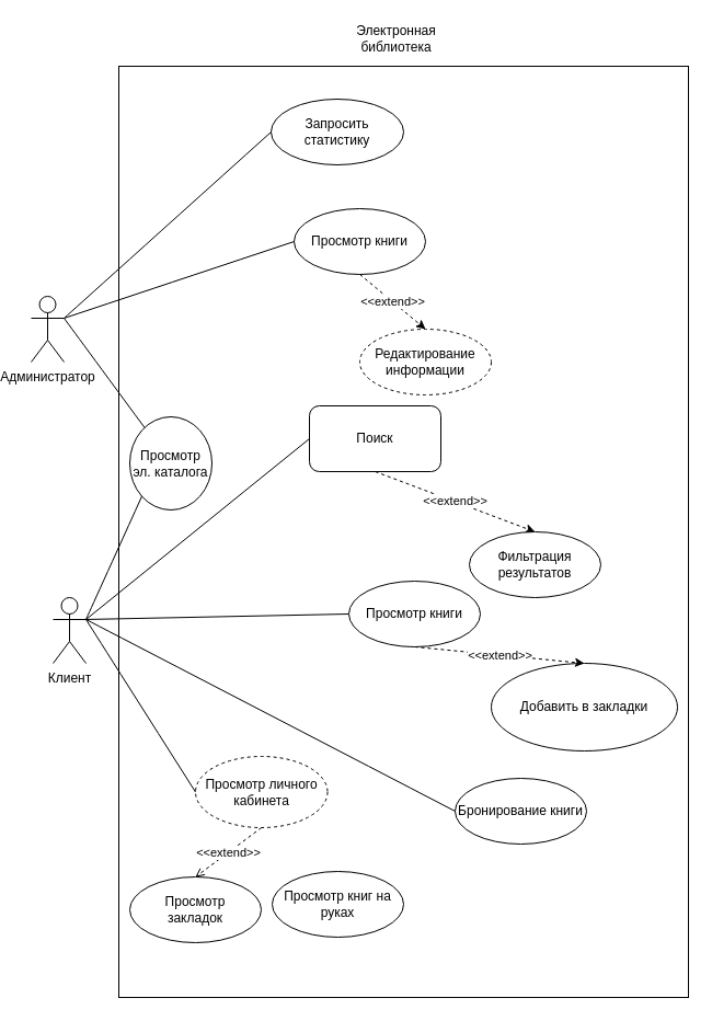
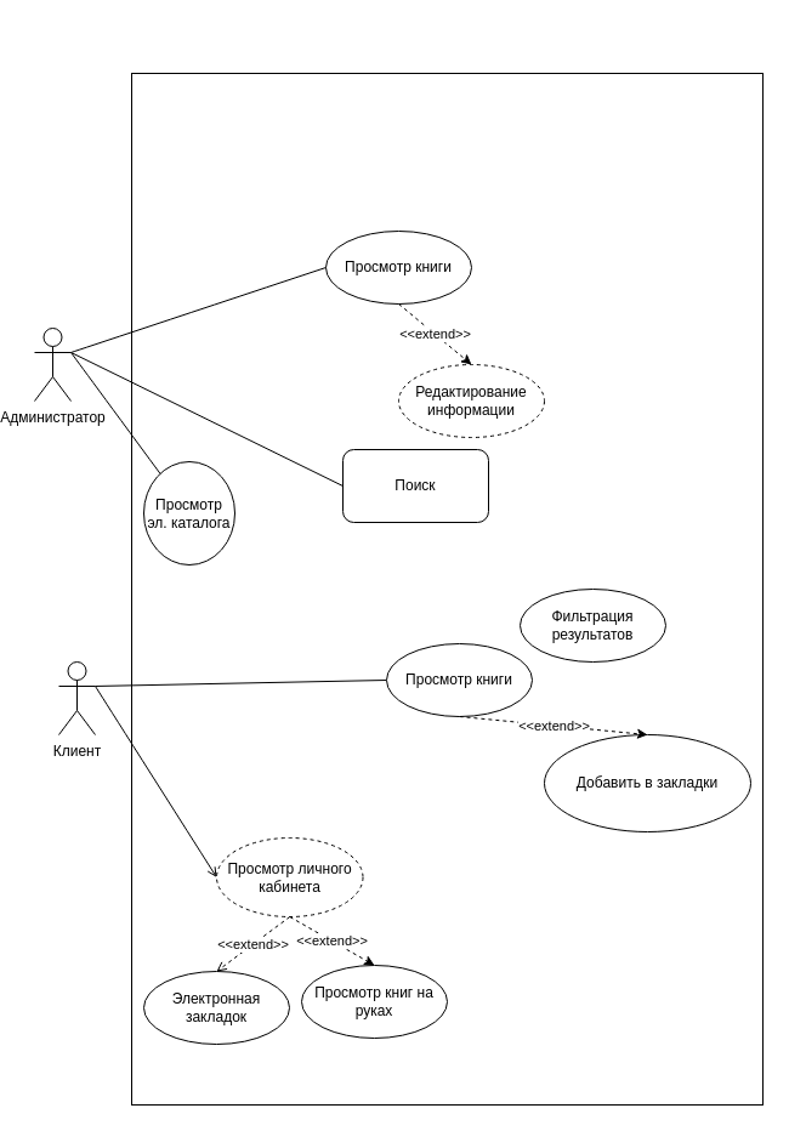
  <mxCell id="0" />
  <mxCell id="1" parent="0" />
  <mxCell id="2" value="" style="rounded=0;whiteSpace=wrap;html=1;fillColor=none;" parent="1" vertex="1"><mxGeometry x="100" y="60" width="520" height="850" as="geometry" /></mxCell>
- <mxCell id="3" value="Электронная библиотека" style="text;html=1;strokeColor=none;fillColor=none;align=center;verticalAlign=middle;whiteSpace=wrap;rounded=0;shadow=0;glass=0;sketch=0;strokeWidth=1;movable=1;resizable=1;rotatable=1;deletable=1;editable=1;connectable=1;locked=0;" parent="1" vertex="1"><mxGeometry x="300" y="20" width="107" height="30" as="geometry" /></mxCell>
  <mxCell id="4" style="rounded=0;orthogonalLoop=1;jettySize=auto;html=1;exitX=1;exitY=0.333;exitDx=0;exitDy=0;exitPerimeter=0;entryX=0;entryY=0.5;entryDx=0;entryDy=0;endArrow=none;endFill=0;" parent="1" source="6" target="13" edge="1"><mxGeometry relative="1" as="geometry" /></mxCell>
  <mxCell id="5" value="Администратор" style="shape=umlActor;verticalLabelPosition=bottom;verticalAlign=top;html=1;outlineConnect=0;shadow=0;glass=0;sketch=0;strokeColor=default;strokeWidth=1;fillColor=default;gradientColor=none;" parent="1" vertex="1"><mxGeometry x="20" y="270" width="30" height="60" as="geometry" /></mxCell>
  <mxCell id="6" value="Клиент" style="shape=umlActor;verticalLabelPosition=bottom;verticalAlign=top;html=1;outlineConnect=0;shadow=0;glass=0;sketch=0;strokeColor=default;strokeWidth=1;fillColor=default;gradientColor=none;" parent="1" vertex="1"><mxGeometry x="40" y="545" width="30" height="60" as="geometry" /></mxCell>
  <mxCell id="7" value="Просмотр личного кабинета" style="ellipse;whiteSpace=wrap;html=1;shadow=0;glass=0;sketch=0;strokeColor=default;strokeWidth=1;fillColor=default;gradientColor=none;dashed=1;" parent="1" vertex="1"><mxGeometry x="170" y="690" width="120.5" height="65" as="geometry" /></mxCell>
- <mxCell id="8" value="Запросить статистику" style="ellipse;whiteSpace=wrap;html=1;shadow=0;glass=0;sketch=0;strokeColor=default;strokeWidth=1;fillColor=default;gradientColor=none;" parent="1" vertex="1"><mxGeometry x="239" y="90" width="121" height="60" as="geometry" /></mxCell>
- <mxCell id="9" value="" style="endArrow=none;html=1;strokeWidth=1;curved=1;exitX=1;exitY=0.333;exitDx=0;exitDy=0;exitPerimeter=0;entryX=0;entryY=0.5;entryDx=0;entryDy=0;" parent="1" source="5" target="8" edge="1"><mxGeometry width="50" height="50" relative="1" as="geometry"><mxPoint x="120" y="320" as="sourcePoint" /><mxPoint x="160" y="320" as="targetPoint" /></mxGeometry></mxCell>
  <mxCell id="10" value="Просмотр эл. каталога" style="ellipse;whiteSpace=wrap;html=1;shadow=0;glass=0;sketch=0;strokeColor=default;strokeWidth=1;fillColor=default;gradientColor=none;" parent="1" vertex="1"><mxGeometry x="110" y="380" width="75" height="85" as="geometry" /></mxCell>
  <mxCell id="11" value="" style="endArrow=none;html=1;strokeWidth=1;curved=1;" parent="1" target="10" edge="1"><mxGeometry width="50" height="50" relative="1" as="geometry"><mxPoint x="50" y="290" as="sourcePoint" /><mxPoint x="120" y="300" as="targetPoint" /></mxGeometry></mxCell>
- <mxCell id="12" value="" style="endArrow=none;html=1;strokeWidth=1;curved=1;exitX=1;exitY=0.333;exitDx=0;exitDy=0;exitPerimeter=0;entryX=0;entryY=1;entryDx=0;entryDy=0;" parent="1" source="6" target="10" edge="1"><mxGeometry width="50" height="50" relative="1" as="geometry"><mxPoint x="80" y="575" as="sourcePoint" /><mxPoint x="120" y="575" as="targetPoint" /></mxGeometry></mxCell>
  <mxCell id="13" value="Просмотр книги" style="ellipse;whiteSpace=wrap;html=1;shadow=0;glass=0;sketch=0;strokeColor=default;strokeWidth=1;fillColor=default;gradientColor=none;" parent="1" vertex="1"><mxGeometry x="310" y="530" width="120" height="60" as="geometry" /></mxCell>
- <mxCell id="14" value="" style="endArrow=none;html=1;strokeWidth=1;curved=1;exitX=1;exitY=0.333;exitDx=0;exitDy=0;exitPerimeter=0;entryX=0;entryY=0.5;entryDx=0;entryDy=0;" parent="1" source="6" target="7" edge="1"><mxGeometry width="50" height="50" relative="1" as="geometry"><mxPoint x="80" y="575" as="sourcePoint" /><mxPoint x="211" y="480" as="targetPoint" /></mxGeometry></mxCell>
- <mxCell id="15" value="Бронирование книги" style="ellipse;whiteSpace=wrap;html=1;shadow=0;glass=0;sketch=0;strokeColor=default;strokeWidth=1;fillColor=default;gradientColor=none;" parent="1" vertex="1"><mxGeometry x="407" y="710" width="120" height="60" as="geometry" /></mxCell>
- <mxCell id="16" value="" style="endArrow=none;html=1;strokeWidth=1;curved=1;exitX=1;exitY=0.333;exitDx=0;exitDy=0;entryX=0;entryY=0.5;entryDx=0;entryDy=0;exitPerimeter=0;" parent="1" source="6" target="15" edge="1"><mxGeometry width="50" height="50" relative="1" as="geometry"><mxPoint x="189" y="575" as="sourcePoint" /><mxPoint x="320" y="480" as="targetPoint" /></mxGeometry></mxCell>
+ <mxCell id="14" value="" style="endArrow=open;html=1;strokeWidth=1;curved=1;exitX=1;exitY=0.333;exitDx=0;exitDy=0;exitPerimeter=0;entryX=0;entryY=0.5;entryDx=0;entryDy=0;" parent="1" source="6" target="7" edge="1"><mxGeometry width="50" height="50" relative="1" as="geometry"><mxPoint x="80" y="575" as="sourcePoint" /><mxPoint x="211" y="480" as="targetPoint" /></mxGeometry></mxCell>
  <mxCell id="17" value="Добавить в закладки" style="ellipse;whiteSpace=wrap;html=1;shadow=0;glass=0;sketch=0;strokeColor=default;strokeWidth=1;fillColor=default;gradientColor=none;" parent="1" vertex="1"><mxGeometry x="440" y="605" width="170" height="80" as="geometry" /></mxCell>
  <mxCell id="18" value="&amp;lt;&amp;lt;extend&amp;gt;&amp;gt;" style="rounded=0;orthogonalLoop=1;jettySize=auto;html=1;entryX=0.5;entryY=0;entryDx=0;entryDy=0;dashed=1;exitX=0.5;exitY=1;exitDx=0;exitDy=0;" parent="1" source="13" target="17" edge="1"><mxGeometry relative="1" as="geometry"><mxPoint x="430" y="450" as="sourcePoint" /><mxPoint x="284" y="220" as="targetPoint" /><Array as="points" /></mxGeometry></mxCell>
- <mxCell id="19" value="Просмотр&lt;div&gt;закладок&lt;/div&gt;" style="ellipse;whiteSpace=wrap;html=1;shadow=0;glass=0;sketch=0;strokeColor=default;strokeWidth=1;fillColor=default;gradientColor=none;" parent="1" vertex="1"><mxGeometry x="110" y="800" width="120" height="60" as="geometry" /></mxCell>
+ <mxCell id="19" value="Электронная&lt;div&gt;закладок&lt;/div&gt;" style="ellipse;whiteSpace=wrap;html=1;shadow=0;glass=0;sketch=0;strokeColor=default;strokeWidth=1;fillColor=default;gradientColor=none;" parent="1" vertex="1"><mxGeometry x="110" y="800" width="120" height="60" as="geometry" /></mxCell>
  <mxCell id="20" value="&amp;lt;&amp;lt;extend&amp;gt;&amp;gt;" style="rounded=0;orthogonalLoop=1;jettySize=auto;html=1;entryX=0.5;entryY=0;entryDx=0;entryDy=0;dashed=1;exitX=0.5;exitY=1;exitDx=0;exitDy=0;endArrow=open;" parent="1" source="7" target="19" edge="1"><mxGeometry relative="1" as="geometry"><mxPoint x="370" y="690" as="sourcePoint" /><mxPoint x="430" y="730" as="targetPoint" /><Array as="points" /></mxGeometry></mxCell>
  <mxCell id="21" value="Просмотр книг на руках" style="ellipse;whiteSpace=wrap;html=1;shadow=0;glass=0;sketch=0;strokeColor=default;strokeWidth=1;fillColor=default;gradientColor=none;" parent="1" vertex="1"><mxGeometry x="240" y="795" width="120" height="60" as="geometry" /></mxCell>
- <mxCell id="23" style="rounded=0;orthogonalLoop=1;jettySize=auto;html=1;exitX=1;exitY=0.333;exitDx=0;exitDy=0;exitPerimeter=0;entryX=0;entryY=0.5;entryDx=0;entryDy=0;endArrow=none;endFill=0;" parent="1" source="6" target="24" edge="1"><mxGeometry relative="1" as="geometry"><mxPoint x="160" y="485" as="sourcePoint" /></mxGeometry></mxCell>
+ <mxCell id="22" value="&amp;lt;&amp;lt;extend&amp;gt;&amp;gt;" style="rounded=0;orthogonalLoop=1;jettySize=auto;html=1;entryX=0.5;entryY=0;entryDx=0;entryDy=0;dashed=1;exitX=0.5;exitY=1;exitDx=0;exitDy=0;" parent="1" source="7" target="21" edge="1"><mxGeometry relative="1" as="geometry"><mxPoint x="300" y="705" as="sourcePoint" /><mxPoint x="230" y="740" as="targetPoint" /><Array as="points" /></mxGeometry></mxCell>
  <mxCell id="24" value="Поиск" style="whiteSpace=wrap;html=1;shadow=0;glass=0;sketch=0;strokeColor=default;strokeWidth=1;fillColor=default;gradientColor=none;rounded=1;" parent="1" vertex="1"><mxGeometry x="274" y="370" width="120" height="60" as="geometry" /></mxCell>
- <mxCell id="25" value="&amp;lt;&amp;lt;extend&amp;gt;&amp;gt;" style="rounded=0;orthogonalLoop=1;jettySize=auto;html=1;dashed=1;exitX=0.5;exitY=1;exitDx=0;exitDy=0;entryX=0.5;entryY=0;entryDx=0;entryDy=0;" parent="1" source="24" target="26" edge="1"><mxGeometry relative="1" as="geometry"><mxPoint x="520" y="370" as="sourcePoint" /><mxPoint x="457" y="450" as="targetPoint" /><Array as="points" /></mxGeometry></mxCell>
  <mxCell id="26" value="Фильтрация результатов" style="ellipse;whiteSpace=wrap;html=1;shadow=0;glass=0;sketch=0;strokeColor=default;strokeWidth=1;fillColor=default;gradientColor=none;" parent="1" vertex="1"><mxGeometry x="420" y="485" width="120" height="60" as="geometry" /></mxCell>
  <mxCell id="27" value="Просмотр книги" style="ellipse;whiteSpace=wrap;html=1;shadow=0;glass=0;sketch=0;strokeColor=default;strokeWidth=1;fillColor=default;gradientColor=none;" parent="1" vertex="1"><mxGeometry x="260" y="190" width="120" height="60" as="geometry" /></mxCell>
  <mxCell id="28" value="" style="endArrow=none;html=1;rounded=1;strokeColor=default;strokeWidth=1;align=center;verticalAlign=middle;fontFamily=Helvetica;fontSize=11;fontColor=default;labelBackgroundColor=default;curved=1;entryX=0;entryY=0.5;entryDx=0;entryDy=0;exitX=1;exitY=0.333;exitDx=0;exitDy=0;exitPerimeter=0;" parent="1" source="5" target="27" edge="1"><mxGeometry width="50" height="50" relative="1" as="geometry"><mxPoint x="290" y="410" as="sourcePoint" /><mxPoint x="340" y="360" as="targetPoint" /></mxGeometry></mxCell>
  <mxCell id="29" value="Редактирование&lt;div&gt;информации&lt;/div&gt;" style="ellipse;whiteSpace=wrap;html=1;shadow=0;glass=0;sketch=0;strokeColor=default;strokeWidth=1;fillColor=default;gradientColor=none;dashed=1;" parent="1" vertex="1"><mxGeometry x="320" y="300" width="120" height="60" as="geometry" /></mxCell>
  <mxCell id="30" value="&amp;lt;&amp;lt;extend&amp;gt;&amp;gt;" style="rounded=0;orthogonalLoop=1;jettySize=auto;html=1;dashed=1;exitX=0.5;exitY=1;exitDx=0;exitDy=0;entryX=0.5;entryY=0;entryDx=0;entryDy=0;" parent="1" source="27" target="29" edge="1"><mxGeometry relative="1" as="geometry"><mxPoint x="230" y="300" as="sourcePoint" /><mxPoint x="326" y="330" as="targetPoint" /><Array as="points" /></mxGeometry></mxCell>
+ <mxCell id="31" value="" style="endArrow=none;html=1;rounded=0;entryX=0;entryY=0.5;entryDx=0;entryDy=0;exitX=1;exitY=0.333;exitDx=0;exitDy=0;exitPerimeter=0;" edge="1" parent="1" source="5" target="24"><mxGeometry width="50" height="50" relative="1" as="geometry"><mxPoint x="80" y="300" as="sourcePoint" /><mxPoint x="320" y="510" as="targetPoint" /></mxGeometry></mxCell>
